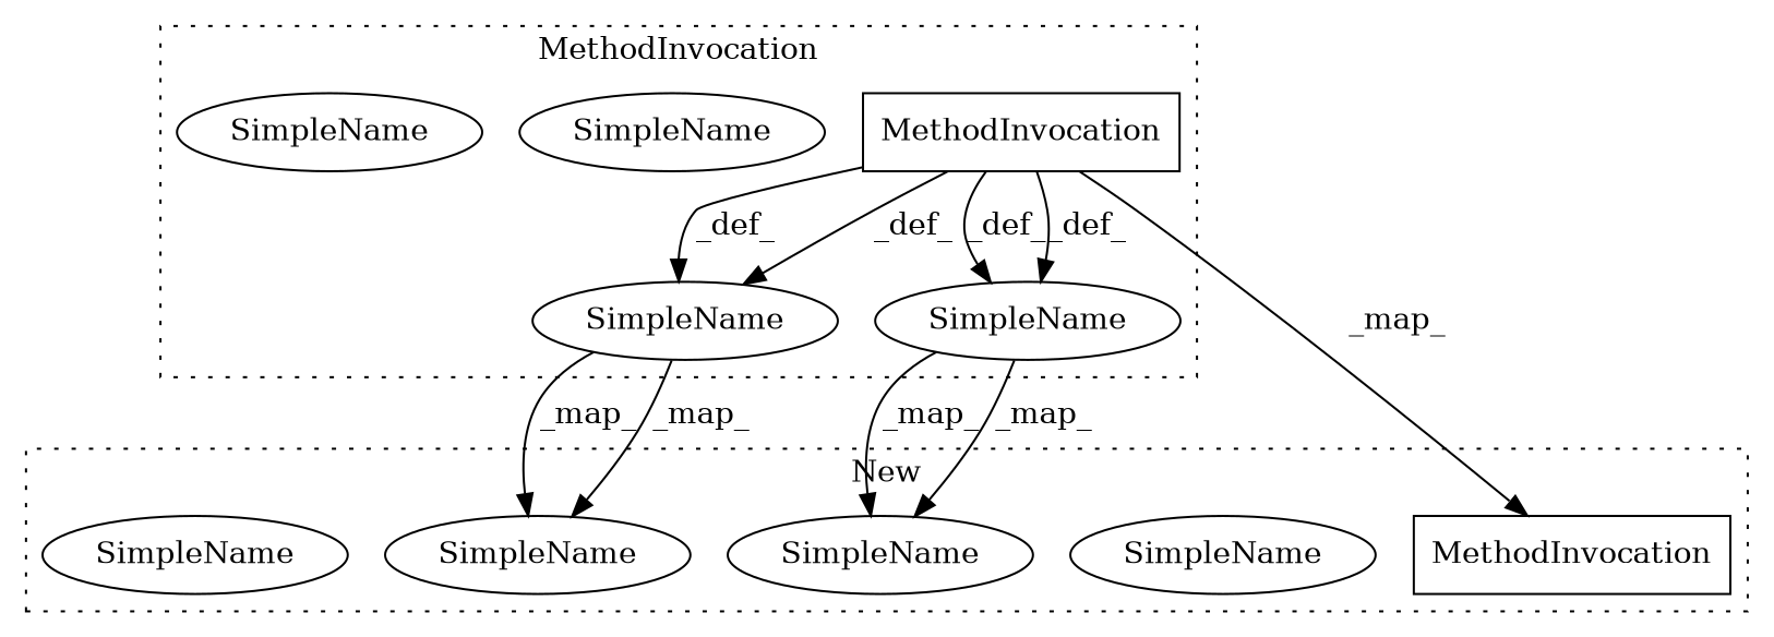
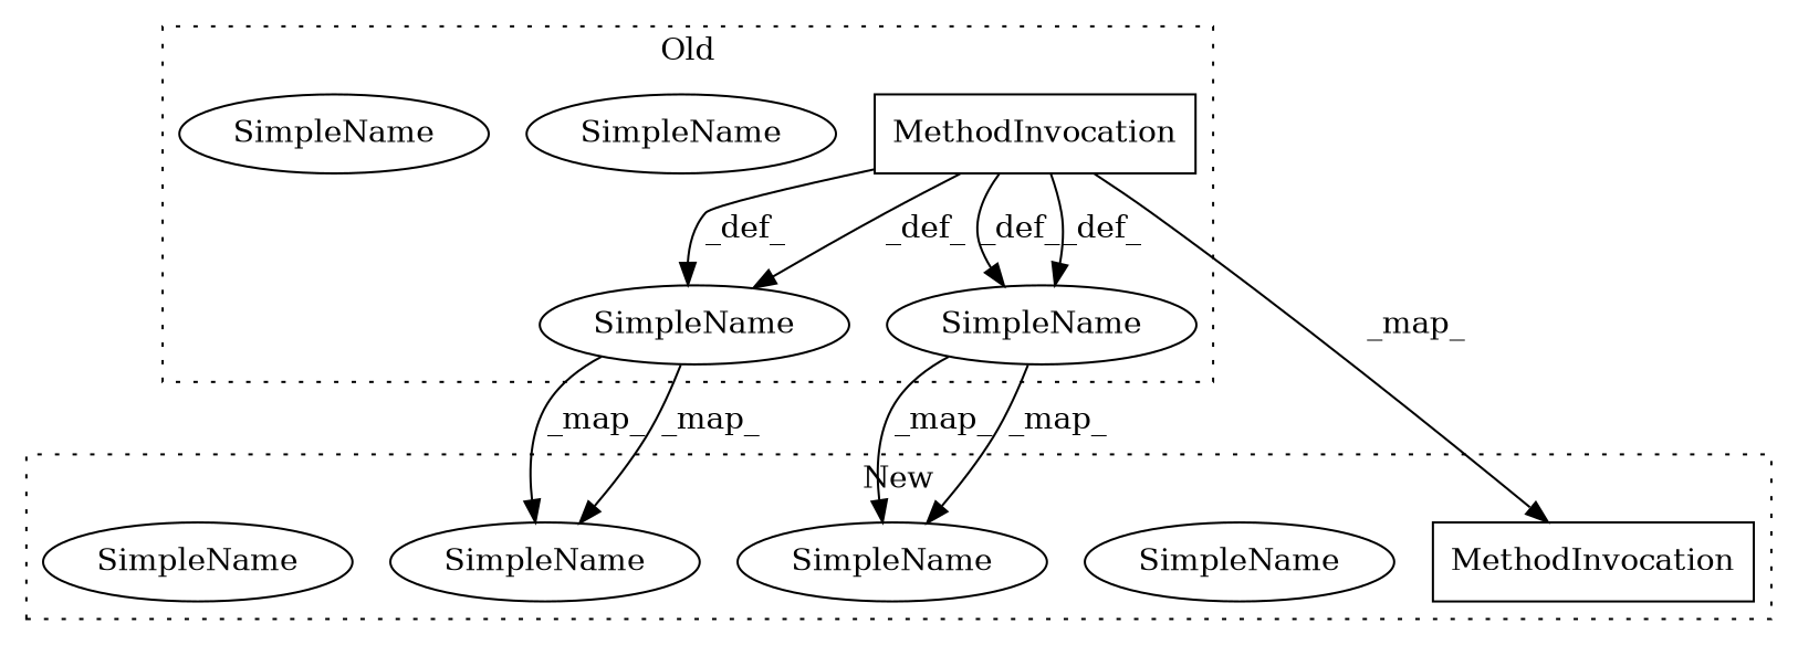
  digraph {
    node [a=42 l=6 s=922 shape=ellipse]
    n1 [a=32 l="5,1" label=MethodInvocation s="577,586" shape=box]
    n2 [label=SimpleName]
    n3 [l=1 label=SimpleName s=734]
    n4 [label=SimpleName]
    n5 [l=1 label=SimpleName s=734]
    n6 [a=32 l="5,1" label=MethodInvocation s="574,583" shape=box]
    n7 [label=SimpleName s=929]
    n8 [label=SimpleName s=929]
    n9 [l=1 label=SimpleName s=741]
    n10 [l=1 label=SimpleName s=741]
    subgraph cluster_1 {
-     label=MethodInvocation
+     label=Old
      style=dotted
      n1
      n2
      n3
      n4
      n5
    }
    subgraph cluster_2 {
      label=New
      style=dotted
      n6
      n7
      n8
      n9
      n10
    }
    n1 -> n4 [label=_def_]
    n1 -> n4 [label=_def_]
    n1 -> n5 [label=_def_]
    n1 -> n5 [label=_def_]
    n1 -> n6 [label=_map_]
    n4 -> n8 [label=_map_]
    n4 -> n8 [label=_map_]
    n5 -> n9 [label=_map_]
    n5 -> n9 [label=_map_]
  }
